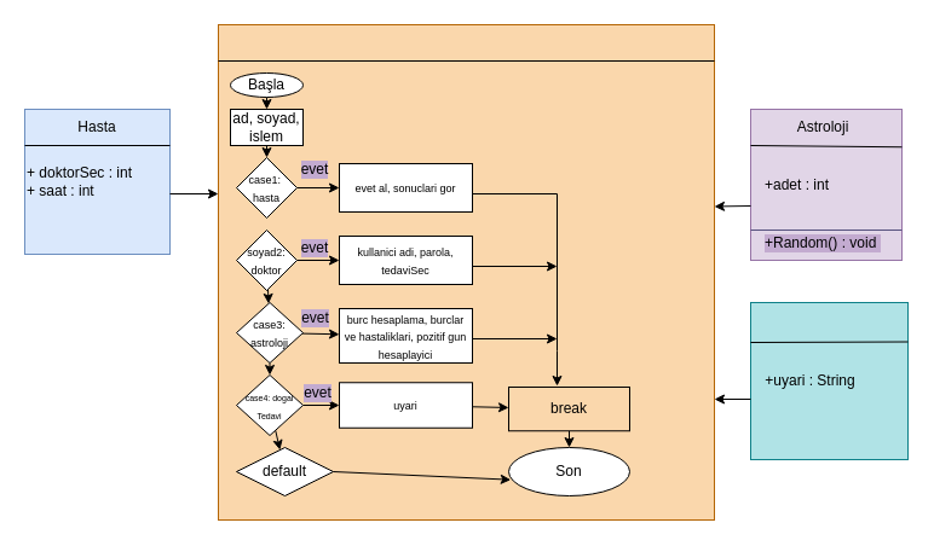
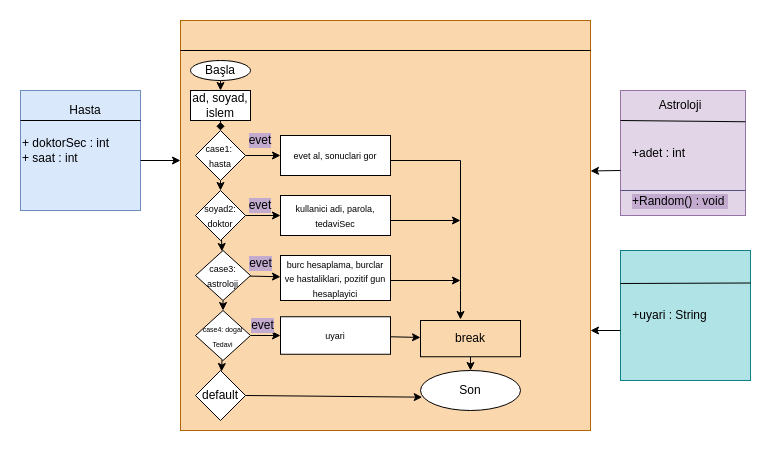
  <mxCell id="0" />
  <mxCell id="1" parent="0" />
  <mxCell id="2" value="" style="whiteSpace=wrap;html=1;aspect=fixed;fillColor=#fad7ac;strokeColor=#b46504;" vertex="1" parent="1"><mxGeometry x="180" y="20" width="410" height="410" as="geometry" /></mxCell>
  <mxCell id="3" value="" style="endArrow=none;html=1;rounded=0;" edge="1" parent="1"><mxGeometry width="50" height="50" relative="1" as="geometry"><mxPoint x="180" y="50" as="sourcePoint" /><mxPoint x="590" y="50" as="targetPoint" /></mxGeometry></mxCell>
  <mxCell id="4" value="" style="edgeStyle=none;rounded=0;orthogonalLoop=1;jettySize=auto;html=1;" edge="1" parent="1" source="5" target="7"><mxGeometry relative="1" as="geometry" /></mxCell>
  <mxCell id="5" value="Başla" style="ellipse;whiteSpace=wrap;html=1;" vertex="1" parent="1"><mxGeometry x="190" y="60" width="60" height="20" as="geometry" /></mxCell>
- <mxCell id="6" value="" style="edgeStyle=none;rounded=0;orthogonalLoop=1;jettySize=auto;html=1;" edge="1" parent="1" source="7" target="10"><mxGeometry relative="1" as="geometry" /></mxCell>
+ <mxCell id="6" value="" style="edgeStyle=none;rounded=0;orthogonalLoop=1;jettySize=auto;html=1;endArrow=diamond;" edge="1" parent="1" source="7" target="10"><mxGeometry relative="1" as="geometry" /></mxCell>
  <mxCell id="7" value="ad, soyad, islem" style="rounded=0;whiteSpace=wrap;html=1;" vertex="1" parent="1"><mxGeometry x="190" y="90" width="60" height="30" as="geometry" /></mxCell>
+ <mxCell id="8" value="" style="edgeStyle=none;rounded=0;orthogonalLoop=1;jettySize=auto;html=1;" edge="1" parent="1" source="10" target="13"><mxGeometry relative="1" as="geometry" /></mxCell>
  <mxCell id="9" value="" style="edgeStyle=none;rounded=0;orthogonalLoop=1;jettySize=auto;html=1;" edge="1" parent="1" source="10" target="23"><mxGeometry relative="1" as="geometry" /></mxCell>
  <mxCell id="10" value="&lt;font style=&quot;font-size: 9px&quot;&gt;case1:&amp;nbsp;&lt;br&gt;hasta&lt;/font&gt;" style="rhombus;whiteSpace=wrap;html=1;" vertex="1" parent="1"><mxGeometry x="195" y="130" width="50" height="50" as="geometry" /></mxCell>
  <mxCell id="11" value="" style="edgeStyle=none;rounded=0;orthogonalLoop=1;jettySize=auto;html=1;" edge="1" parent="1" source="13" target="16"><mxGeometry relative="1" as="geometry" /></mxCell>
  <mxCell id="12" value="" style="edgeStyle=none;rounded=0;orthogonalLoop=1;jettySize=auto;html=1;" edge="1" parent="1" source="13" target="24"><mxGeometry relative="1" as="geometry" /></mxCell>
  <mxCell id="13" value="&lt;font style=&quot;font-size: 9px&quot;&gt;soyad2:&lt;br&gt;doktor&lt;/font&gt;" style="rhombus;whiteSpace=wrap;html=1;" vertex="1" parent="1"><mxGeometry x="195" y="190" width="50" height="50" as="geometry" /></mxCell>
  <mxCell id="14" value="" style="edgeStyle=none;rounded=0;orthogonalLoop=1;jettySize=auto;html=1;" edge="1" parent="1" source="16" target="19"><mxGeometry relative="1" as="geometry" /></mxCell>
  <mxCell id="15" value="" style="edgeStyle=none;rounded=0;orthogonalLoop=1;jettySize=auto;html=1;" edge="1" parent="1" source="16" target="25"><mxGeometry relative="1" as="geometry" /></mxCell>
  <mxCell id="16" value="&lt;font style=&quot;font-size: 9px&quot;&gt;case3:&lt;br&gt;astroloji&lt;/font&gt;" style="rhombus;whiteSpace=wrap;html=1;" vertex="1" parent="1"><mxGeometry x="195" y="250" width="55" height="50" as="geometry" /></mxCell>
  <mxCell id="17" value="" style="edgeStyle=none;rounded=0;orthogonalLoop=1;jettySize=auto;html=1;" edge="1" parent="1" source="19" target="21"><mxGeometry relative="1" as="geometry" /></mxCell>
  <mxCell id="18" value="" style="edgeStyle=none;rounded=0;orthogonalLoop=1;jettySize=auto;html=1;" edge="1" parent="1" source="19" target="27"><mxGeometry relative="1" as="geometry" /></mxCell>
  <mxCell id="19" value="&lt;font style=&quot;font-size: 7px&quot;&gt;case4: dogal&lt;br&gt;Tedavi&lt;/font&gt;" style="rhombus;whiteSpace=wrap;html=1;" vertex="1" parent="1"><mxGeometry x="195" y="310" width="55" height="50" as="geometry" /></mxCell>
  <mxCell id="20" style="edgeStyle=none;rounded=0;orthogonalLoop=1;jettySize=auto;html=1;exitX=1;exitY=0;exitDx=0;exitDy=0;" edge="1" parent="1" source="19" target="19"><mxGeometry relative="1" as="geometry" /></mxCell>
- <mxCell id="21" value="default" style="rhombus;whiteSpace=wrap;html=1;" vertex="1" parent="1"><mxGeometry x="195" y="370" width="80" height="40" as="geometry" /></mxCell>
+ <mxCell id="21" value="default" style="rhombus;whiteSpace=wrap;html=1;" vertex="1" parent="1"><mxGeometry x="195" y="370" width="50" height="50" as="geometry" /></mxCell>
  <mxCell id="22" style="edgeStyle=none;rounded=0;orthogonalLoop=1;jettySize=auto;html=1;exitX=1;exitY=0;exitDx=0;exitDy=0;" edge="1" parent="1" source="21" target="21"><mxGeometry relative="1" as="geometry" /></mxCell>
  <mxCell id="23" value="&lt;font style=&quot;font-size: 9px&quot;&gt;evet al, sonuclari gor&lt;/font&gt;" style="rounded=0;whiteSpace=wrap;html=1;" vertex="1" parent="1"><mxGeometry x="280" y="135" width="110" height="40" as="geometry" /></mxCell>
  <mxCell id="24" value="&lt;font style=&quot;font-size: 9px&quot;&gt;kullanici adi, parola, tedaviSec&lt;/font&gt;" style="rounded=0;whiteSpace=wrap;html=1;" vertex="1" parent="1"><mxGeometry x="280" y="195" width="110" height="40" as="geometry" /></mxCell>
  <mxCell id="25" value="&lt;font size=&quot;1&quot;&gt;&lt;span style=&quot;font-size: 9px&quot;&gt;burc hesaplama, burclar ve hastaliklari, pozitif gun hesaplayici&lt;/span&gt;&lt;/font&gt;" style="rounded=0;whiteSpace=wrap;html=1;" vertex="1" parent="1"><mxGeometry x="280" y="255" width="110" height="45" as="geometry" /></mxCell>
  <mxCell id="26" value="" style="edgeStyle=none;rounded=0;orthogonalLoop=1;jettySize=auto;html=1;fontSize=12;" edge="1" parent="1" source="27" target="43"><mxGeometry relative="1" as="geometry" /></mxCell>
  <mxCell id="27" value="&lt;font style=&quot;font-size: 9px&quot;&gt;uyari&lt;/font&gt;" style="rounded=0;whiteSpace=wrap;html=1;" vertex="1" parent="1"><mxGeometry x="280" y="316.25" width="110" height="37.5" as="geometry" /></mxCell>
  <mxCell id="28" value="&lt;font style=&quot;font-size: 12px&quot;&gt;Son&lt;/font&gt;" style="ellipse;whiteSpace=wrap;html=1;fontSize=9;" vertex="1" parent="1"><mxGeometry x="420" y="370" width="100" height="40" as="geometry" /></mxCell>
  <mxCell id="29" value="" style="endArrow=classic;html=1;rounded=0;fontSize=12;" edge="1" parent="1"><mxGeometry width="50" height="50" relative="1" as="geometry"><mxPoint x="390" y="160" as="sourcePoint" /><mxPoint x="460" y="319" as="targetPoint" /><Array as="points"><mxPoint x="460" y="160" /><mxPoint x="460" y="290" /></Array></mxGeometry></mxCell>
  <mxCell id="30" value="" style="endArrow=classic;html=1;rounded=0;fontSize=12;" edge="1" parent="1"><mxGeometry width="50" height="50" relative="1" as="geometry"><mxPoint x="390" y="220" as="sourcePoint" /><mxPoint x="460" y="220" as="targetPoint" /></mxGeometry></mxCell>
  <mxCell id="31" value="" style="endArrow=classic;html=1;rounded=0;fontSize=12;" edge="1" parent="1"><mxGeometry width="50" height="50" relative="1" as="geometry"><mxPoint x="390" y="280" as="sourcePoint" /><mxPoint x="460" y="280" as="targetPoint" /></mxGeometry></mxCell>
  <mxCell id="32" value="" style="endArrow=classic;html=1;rounded=0;fontSize=12;exitX=1;exitY=0.5;exitDx=0;exitDy=0;entryX=0.017;entryY=0.667;entryDx=0;entryDy=0;entryPerimeter=0;" edge="1" parent="1" source="21" target="28"><mxGeometry width="50" height="50" relative="1" as="geometry"><mxPoint x="260" y="403" as="sourcePoint" /><mxPoint x="420" y="395" as="targetPoint" /></mxGeometry></mxCell>
  <mxCell id="33" value="&lt;div&gt;&lt;span&gt;+ doktorSec : int&lt;/span&gt;&lt;/div&gt;+ saat : int" style="whiteSpace=wrap;html=1;aspect=fixed;fontSize=12;align=left;fillColor=#dae8fc;strokeColor=#6c8ebf;" vertex="1" parent="1"><mxGeometry x="20" y="90" width="120" height="120" as="geometry" /></mxCell>
  <mxCell id="34" value="&amp;nbsp; &amp;nbsp;+adet : int" style="whiteSpace=wrap;html=1;aspect=fixed;fontSize=12;align=left;fillColor=#e1d5e7;strokeColor=#9673a6;" vertex="1" parent="1"><mxGeometry x="620" y="90" width="125" height="125" as="geometry" /></mxCell>
  <mxCell id="35" value="" style="whiteSpace=wrap;html=1;aspect=fixed;fontSize=12;fillColor=#b0e3e6;strokeColor=#0e8088;" vertex="1" parent="1"><mxGeometry x="620" y="250" width="130" height="130" as="geometry" /></mxCell>
  <mxCell id="36" value="" style="endArrow=none;html=1;rounded=0;fontSize=12;entryX=1;entryY=0.25;entryDx=0;entryDy=0;" edge="1" parent="1" target="33"><mxGeometry width="50" height="50" relative="1" as="geometry"><mxPoint x="20" y="120" as="sourcePoint" /><mxPoint x="70" y="70" as="targetPoint" /></mxGeometry></mxCell>
- <mxCell id="37" value="Hasta" style="text;html=1;strokeColor=none;fillColor=none;align=center;verticalAlign=middle;whiteSpace=wrap;rounded=0;fontSize=12;" vertex="1" parent="1"><mxGeometry x="50" y="90" width="60" height="30" as="geometry" /></mxCell>
+ <mxCell id="37" value="Hasta" style="text;html=1;strokeColor=none;fillColor=none;align=center;verticalAlign=middle;whiteSpace=wrap;rounded=0;fontSize=12;" vertex="1" parent="1"><mxGeometry x="55" y="95" width="60" height="30" as="geometry" /></mxCell>
  <mxCell id="38" value="" style="endArrow=none;html=1;rounded=0;fontSize=12;entryX=1;entryY=0.25;entryDx=0;entryDy=0;" edge="1" parent="1" target="34"><mxGeometry width="50" height="50" relative="1" as="geometry"><mxPoint x="620" y="120" as="sourcePoint" /><mxPoint x="670" y="70" as="targetPoint" /></mxGeometry></mxCell>
  <mxCell id="39" value="Astroloji" style="text;html=1;strokeColor=none;fillColor=none;align=center;verticalAlign=middle;whiteSpace=wrap;rounded=0;fontSize=12;" vertex="1" parent="1"><mxGeometry x="650" y="90" width="60" height="30" as="geometry" /></mxCell>
  <mxCell id="40" value="" style="endArrow=none;html=1;rounded=0;fontSize=12;entryX=1;entryY=0.25;entryDx=0;entryDy=0;" edge="1" parent="1" target="35"><mxGeometry width="50" height="50" relative="1" as="geometry"><mxPoint x="620" y="283" as="sourcePoint" /><mxPoint x="670" y="235" as="targetPoint" /></mxGeometry></mxCell>
  <mxCell id="41" value="+uyari : String" style="text;html=1;strokeColor=none;fillColor=none;align=center;verticalAlign=middle;whiteSpace=wrap;rounded=0;fontSize=12;" vertex="1" parent="1"><mxGeometry x="627.5" y="300" width="82.5" height="30" as="geometry" /></mxCell>
  <mxCell id="42" value="" style="edgeStyle=none;rounded=0;orthogonalLoop=1;jettySize=auto;html=1;fontSize=12;" edge="1" parent="1" source="43" target="28"><mxGeometry relative="1" as="geometry" /></mxCell>
  <mxCell id="43" value="break" style="rounded=0;whiteSpace=wrap;html=1;fontSize=12;fillColor=#fad7ac;" vertex="1" parent="1"><mxGeometry x="420" y="320" width="100" height="36.25" as="geometry" /></mxCell>
  <mxCell id="44" value="" style="endArrow=classic;html=1;rounded=0;fontSize=12;entryX=1;entryY=0.367;entryDx=0;entryDy=0;entryPerimeter=0;" edge="1" parent="1" target="2"><mxGeometry width="50" height="50" relative="1" as="geometry"><mxPoint x="620" y="170" as="sourcePoint" /><mxPoint x="670" y="120" as="targetPoint" /></mxGeometry></mxCell>
  <mxCell id="45" value="" style="endArrow=classic;html=1;rounded=0;fontSize=12;" edge="1" parent="1"><mxGeometry width="50" height="50" relative="1" as="geometry"><mxPoint x="620" y="330" as="sourcePoint" /><mxPoint x="590" y="330" as="targetPoint" /></mxGeometry></mxCell>
  <mxCell id="46" value="" style="endArrow=classic;html=1;rounded=0;fontSize=12;" edge="1" parent="1"><mxGeometry width="50" height="50" relative="1" as="geometry"><mxPoint x="140" y="160" as="sourcePoint" /><mxPoint x="180" y="160" as="targetPoint" /></mxGeometry></mxCell>
  <mxCell id="47" value="" style="endArrow=none;html=1;rounded=0;fontSize=12;exitX=0;exitY=0.8;exitDx=0;exitDy=0;exitPerimeter=0;fillColor=#d0cee2;strokeColor=#56517e;" edge="1" parent="1" source="34"><mxGeometry width="50" height="50" relative="1" as="geometry"><mxPoint x="625" y="190" as="sourcePoint" /><mxPoint x="745" y="190" as="targetPoint" /></mxGeometry></mxCell>
  <mxCell id="48" value="+Random() : void&amp;nbsp;" style="edgeLabel;html=1;align=left;verticalAlign=middle;resizable=0;points=[];fontSize=12;labelBackgroundColor=#C3ABD0;" vertex="1" connectable="0" parent="47"><mxGeometry x="0.678" y="-5" relative="1" as="geometry"><mxPoint x="-95" y="5" as="offset" /></mxGeometry></mxCell>
  <mxCell id="49" value="evet" style="text;html=1;strokeColor=none;fillColor=none;align=center;verticalAlign=middle;whiteSpace=wrap;rounded=0;labelBackgroundColor=#C3ABD0;fontSize=12;" vertex="1" parent="1"><mxGeometry x="245" y="200" width="30" height="10" as="geometry" /></mxCell>
  <mxCell id="50" value="evet" style="text;html=1;align=center;verticalAlign=middle;whiteSpace=wrap;rounded=0;labelBackgroundColor=#C3ABD0;fontSize=12;fillColor=none;" vertex="1" parent="1"><mxGeometry x="237.5" y="255" width="45" height="15" as="geometry" /></mxCell>
  <mxCell id="51" value="evet" style="text;html=1;fillColor=none;align=center;verticalAlign=middle;whiteSpace=wrap;rounded=0;labelBackgroundColor=#C3ABD0;fontSize=12;" vertex="1" parent="1"><mxGeometry x="235" y="320" width="55" height="10" as="geometry" /></mxCell>
  <mxCell id="52" value="evet" style="text;html=1;align=center;verticalAlign=middle;whiteSpace=wrap;rounded=0;labelBackgroundColor=#C3ABD0;fontSize=12;" vertex="1" parent="1"><mxGeometry x="250" y="135" width="20" height="10" as="geometry" /></mxCell>
